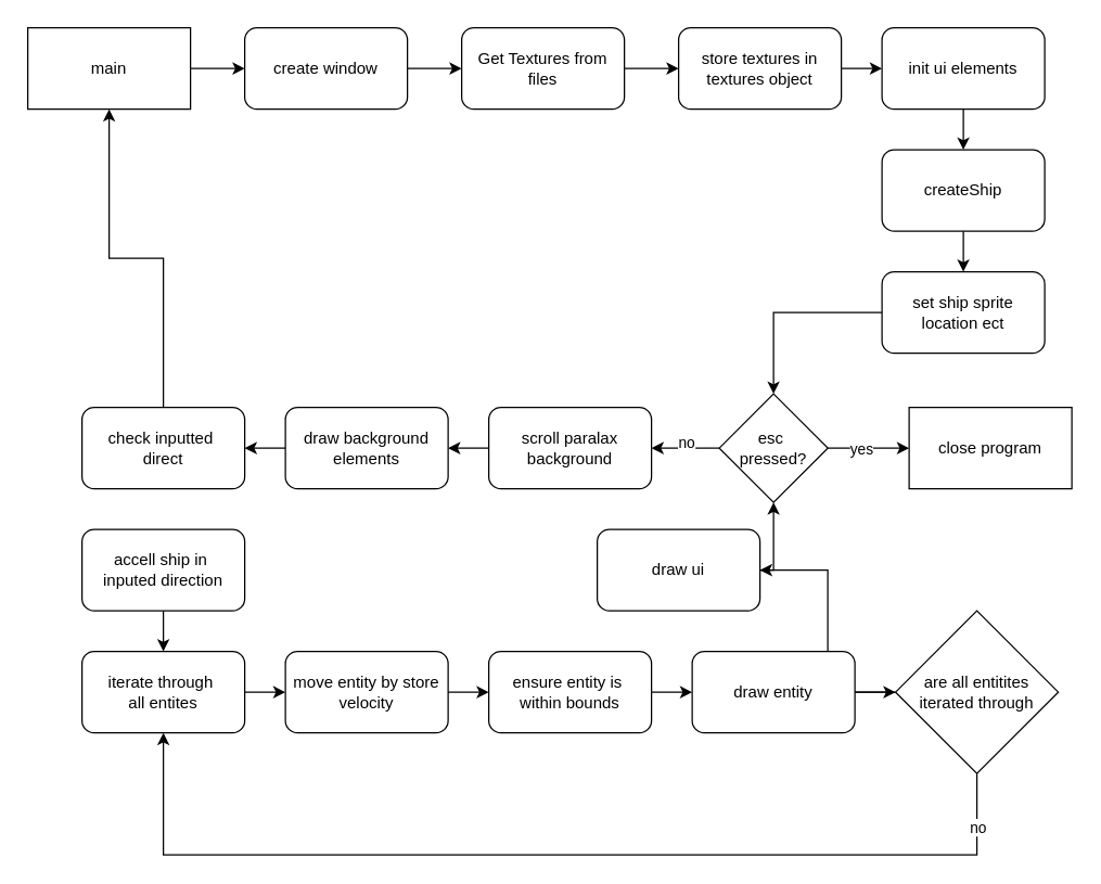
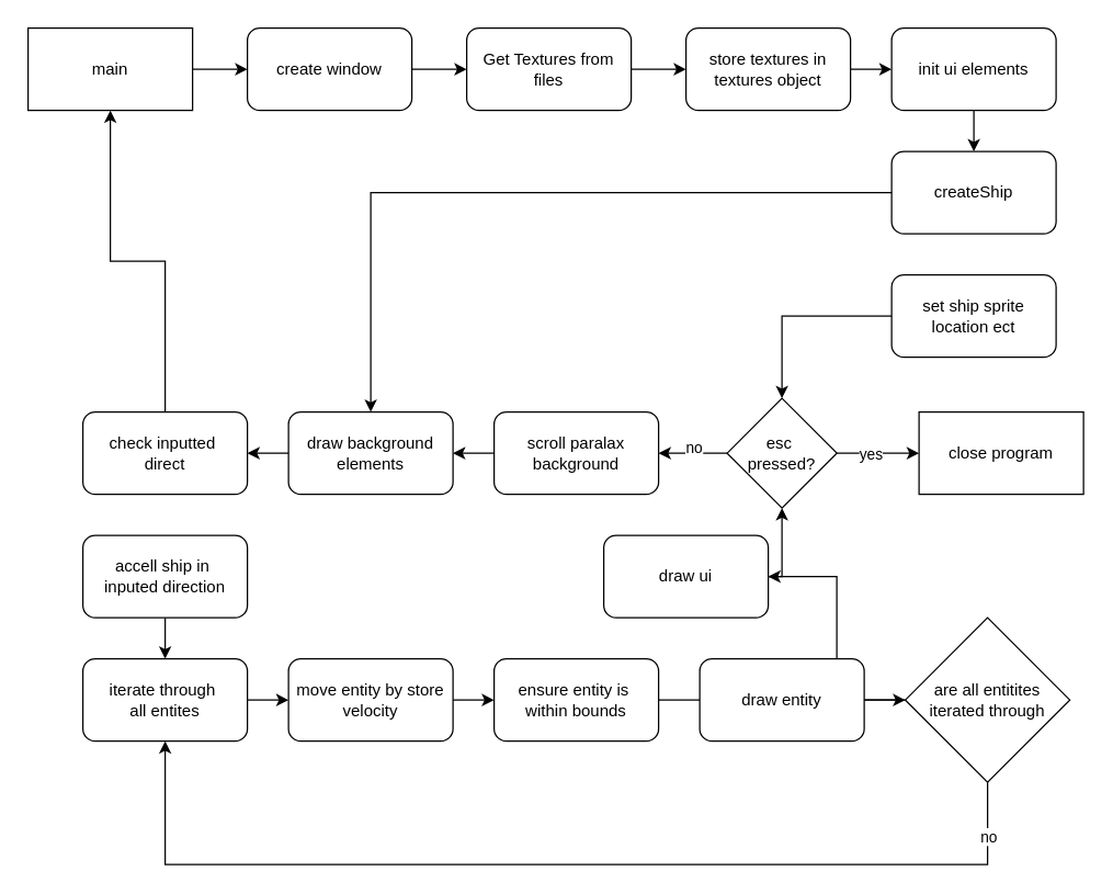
  <mxCell id="0" />
  <mxCell id="1" parent="0" />
  <mxCell id="2" value="" style="edgeStyle=orthogonalEdgeStyle;rounded=0;orthogonalLoop=1;jettySize=auto;html=1;" parent="1" source="3" target="5" edge="1"><mxGeometry relative="1" as="geometry" /></mxCell>
  <mxCell id="3" value="main" style="rounded=0;whiteSpace=wrap;html=1;" parent="1" vertex="1"><mxGeometry x="20" y="20" width="120" height="60" as="geometry" /></mxCell>
  <mxCell id="4" value="" style="edgeStyle=orthogonalEdgeStyle;rounded=0;orthogonalLoop=1;jettySize=auto;html=1;" parent="1" source="5" target="7" edge="1"><mxGeometry relative="1" as="geometry" /></mxCell>
  <mxCell id="5" value="create window" style="whiteSpace=wrap;html=1;rounded=1;" parent="1" vertex="1"><mxGeometry x="180" y="20" width="120" height="60" as="geometry" /></mxCell>
  <mxCell id="6" value="" style="edgeStyle=orthogonalEdgeStyle;rounded=0;orthogonalLoop=1;jettySize=auto;html=1;" parent="1" source="42" target="8" edge="1"><mxGeometry relative="1" as="geometry" /></mxCell>
  <mxCell id="7" value="Get Textures from files" style="whiteSpace=wrap;html=1;rounded=1;" parent="1" vertex="1"><mxGeometry x="340" y="20" width="120" height="60" as="geometry" /></mxCell>
  <mxCell id="8" value="createShip" style="whiteSpace=wrap;html=1;rounded=1;" parent="1" vertex="1"><mxGeometry x="650" y="110" width="120" height="60" as="geometry" /></mxCell>
  <mxCell id="9" value="" style="edgeStyle=orthogonalEdgeStyle;rounded=0;orthogonalLoop=1;jettySize=auto;html=1;" parent="1" source="25" target="14" edge="1"><mxGeometry relative="1" as="geometry"><mxPoint x="580" y="330" as="targetPoint" /><mxPoint x="580" y="270" as="sourcePoint" /></mxGeometry></mxCell>
  <mxCell id="10" value="" style="edgeStyle=orthogonalEdgeStyle;rounded=0;orthogonalLoop=1;jettySize=auto;html=1;" parent="1" source="14" target="15" edge="1"><mxGeometry relative="1" as="geometry" /></mxCell>
  <mxCell id="11" value="yes" style="edgeLabel;html=1;align=center;verticalAlign=middle;resizable=0;points=[];" parent="10" vertex="1" connectable="0"><mxGeometry x="-0.195" relative="1" as="geometry"><mxPoint as="offset" /></mxGeometry></mxCell>
  <mxCell id="12" style="edgeStyle=orthogonalEdgeStyle;rounded=0;orthogonalLoop=1;jettySize=auto;html=1;exitX=0;exitY=0.5;exitDx=0;exitDy=0;" parent="1" source="14" target="21" edge="1"><mxGeometry relative="1" as="geometry"><mxPoint x="570" y="440" as="targetPoint" /><mxPoint x="580" y="410" as="sourcePoint" /><Array as="points"><mxPoint x="510" y="330" /><mxPoint x="510" y="330" /></Array></mxGeometry></mxCell>
  <mxCell id="13" value="no" style="edgeLabel;html=1;align=center;verticalAlign=middle;resizable=0;points=[];" parent="12" vertex="1" connectable="0"><mxGeometry x="-0.011" relative="1" as="geometry"><mxPoint y="-5" as="offset" /></mxGeometry></mxCell>
  <mxCell id="14" value="&lt;div&gt;esc&amp;nbsp;&lt;/div&gt;&lt;div&gt;pressed?&lt;/div&gt;" style="rhombus;whiteSpace=wrap;html=1;" parent="1" vertex="1"><mxGeometry x="530" y="290" width="80" height="80" as="geometry" /></mxCell>
  <mxCell id="15" value="close program" style="rounded=0;whiteSpace=wrap;html=1;" parent="1" vertex="1"><mxGeometry x="670" y="300" width="120" height="60" as="geometry" /></mxCell>
  <mxCell id="16" value="" style="edgeStyle=orthogonalEdgeStyle;rounded=0;orthogonalLoop=1;jettySize=auto;html=1;" parent="1" source="17" target="3" edge="1"><mxGeometry relative="1" as="geometry" /></mxCell>
  <mxCell id="17" value="&lt;div&gt;check inputted&amp;nbsp;&lt;/div&gt;&lt;div&gt;direct&lt;/div&gt;" style="rounded=1;whiteSpace=wrap;html=1;" parent="1" vertex="1"><mxGeometry x="60" y="300" width="120" height="60" as="geometry" /></mxCell>
  <mxCell id="18" value="" style="edgeStyle=orthogonalEdgeStyle;rounded=0;orthogonalLoop=1;jettySize=auto;html=1;" parent="1" source="19" target="29" edge="1"><mxGeometry relative="1" as="geometry" /></mxCell>
  <mxCell id="19" value="&lt;div&gt;accell ship in&amp;nbsp;&lt;/div&gt;&lt;div&gt;inputed direction&lt;/div&gt;" style="whiteSpace=wrap;html=1;rounded=1;" parent="1" vertex="1"><mxGeometry x="60" y="390" width="120" height="60" as="geometry" /></mxCell>
  <mxCell id="20" style="edgeStyle=orthogonalEdgeStyle;rounded=0;orthogonalLoop=1;jettySize=auto;html=1;" parent="1" source="21" target="27" edge="1"><mxGeometry relative="1" as="geometry"><mxPoint x="450" y="430" as="targetPoint" /></mxGeometry></mxCell>
  <mxCell id="21" value="scroll paralax background" style="rounded=1;whiteSpace=wrap;html=1;" parent="1" vertex="1"><mxGeometry x="360" y="300" width="120" height="60" as="geometry" /></mxCell>
  <mxCell id="22" value="" style="edgeStyle=orthogonalEdgeStyle;rounded=0;orthogonalLoop=1;jettySize=auto;html=1;" parent="1" source="7" target="23" edge="1"><mxGeometry relative="1" as="geometry"><mxPoint x="460" y="50" as="sourcePoint" /><mxPoint x="570" y="180" as="targetPoint" /></mxGeometry></mxCell>
  <mxCell id="23" value="store textures in textures object" style="rounded=1;whiteSpace=wrap;html=1;" parent="1" vertex="1"><mxGeometry x="500" y="20" width="120" height="60" as="geometry" /></mxCell>
- <mxCell id="24" value="" style="edgeStyle=orthogonalEdgeStyle;rounded=0;orthogonalLoop=1;jettySize=auto;html=1;" parent="1" source="8" target="25" edge="1"><mxGeometry relative="1" as="geometry"><mxPoint x="570" y="430" as="targetPoint" /><mxPoint x="570" y="270" as="sourcePoint" /></mxGeometry></mxCell>
+ <mxCell id="24" value="" style="edgeStyle=orthogonalEdgeStyle;rounded=0;orthogonalLoop=1;jettySize=auto;html=1;" parent="1" source="8" target="27" edge="1"><mxGeometry relative="1" as="geometry"><mxPoint x="570" y="430" as="targetPoint" /><mxPoint x="570" y="270" as="sourcePoint" /></mxGeometry></mxCell>
  <mxCell id="25" value="set ship sprite location ect" style="rounded=1;whiteSpace=wrap;html=1;" parent="1" vertex="1"><mxGeometry x="650" y="200" width="120" height="60" as="geometry" /></mxCell>
  <mxCell id="26" style="edgeStyle=orthogonalEdgeStyle;rounded=0;orthogonalLoop=1;jettySize=auto;html=1;" parent="1" source="27" target="17" edge="1"><mxGeometry relative="1" as="geometry" /></mxCell>
  <mxCell id="27" value="draw background elements" style="rounded=1;whiteSpace=wrap;html=1;" parent="1" vertex="1"><mxGeometry x="210" y="300" width="120" height="60" as="geometry" /></mxCell>
  <mxCell id="28" value="" style="edgeStyle=orthogonalEdgeStyle;rounded=0;orthogonalLoop=1;jettySize=auto;html=1;" parent="1" source="29" target="31" edge="1"><mxGeometry relative="1" as="geometry" /></mxCell>
  <mxCell id="29" value="&lt;div&gt;iterate through&amp;nbsp;&lt;/div&gt;&lt;div&gt;all entites&lt;/div&gt;" style="whiteSpace=wrap;html=1;rounded=1;" parent="1" vertex="1"><mxGeometry x="60" y="480" width="120" height="60" as="geometry" /></mxCell>
- <mxCell id="30" style="edgeStyle=orthogonalEdgeStyle;rounded=0;orthogonalLoop=1;jettySize=auto;html=1;entryX=0;entryY=0.5;entryDx=0;entryDy=0;" parent="1" source="38" target="40" edge="1"><mxGeometry relative="1" as="geometry" /></mxCell>
+ <mxCell id="30" style="edgeStyle=orthogonalEdgeStyle;rounded=0;orthogonalLoop=1;jettySize=auto;html=1;entryX=0;entryY=0.5;entryDx=0;entryDy=0;endArrow=none;" parent="1" source="38" target="40" edge="1"><mxGeometry relative="1" as="geometry" /></mxCell>
  <mxCell id="31" value="move entity by store velocity" style="whiteSpace=wrap;html=1;rounded=1;" parent="1" vertex="1"><mxGeometry x="210" y="480" width="120" height="60" as="geometry" /></mxCell>
  <mxCell id="32" style="edgeStyle=orthogonalEdgeStyle;rounded=0;orthogonalLoop=1;jettySize=auto;html=1;entryX=0.5;entryY=1;entryDx=0;entryDy=0;" parent="1" source="36" target="29" edge="1"><mxGeometry relative="1" as="geometry"><Array as="points"><mxPoint x="720" y="630" /><mxPoint x="120" y="630" /></Array></mxGeometry></mxCell>
  <mxCell id="33" value="no" style="edgeLabel;html=1;align=center;verticalAlign=middle;resizable=0;points=[];" parent="32" vertex="1" connectable="0"><mxGeometry x="-0.872" y="-1" relative="1" as="geometry"><mxPoint x="1" y="-9" as="offset" /></mxGeometry></mxCell>
  <mxCell id="34" style="edgeStyle=orthogonalEdgeStyle;rounded=0;orthogonalLoop=1;jettySize=auto;html=1;entryX=1;entryY=0.5;entryDx=0;entryDy=0;" edge="1" parent="1" source="36" target="44"><mxGeometry relative="1" as="geometry" /></mxCell>
  <mxCell id="35" value="yes" style="edgeLabel;html=1;align=center;verticalAlign=middle;resizable=0;points=[];" vertex="1" connectable="0" parent="34"><mxGeometry x="-0.415" y="1" relative="1" as="geometry"><mxPoint x="1" as="offset" /></mxGeometry></mxCell>
  <mxCell id="36" value="are all entitites iterated through" style="rhombus;whiteSpace=wrap;html=1;" parent="1" vertex="1"><mxGeometry x="660" y="450" width="120" height="120" as="geometry" /></mxCell>
  <mxCell id="37" value="" style="edgeStyle=orthogonalEdgeStyle;rounded=0;orthogonalLoop=1;jettySize=auto;html=1;entryX=0;entryY=0.5;entryDx=0;entryDy=0;" parent="1" source="31" target="38" edge="1"><mxGeometry relative="1" as="geometry"><mxPoint x="330" y="510" as="sourcePoint" /><mxPoint x="470" y="510" as="targetPoint" /></mxGeometry></mxCell>
  <mxCell id="38" value="&lt;div&gt;ensure entity is&amp;nbsp;&lt;/div&gt;&lt;div&gt;within bounds&lt;/div&gt;" style="rounded=1;whiteSpace=wrap;html=1;" parent="1" vertex="1"><mxGeometry x="360" y="480" width="120" height="60" as="geometry" /></mxCell>
  <mxCell id="39" style="edgeStyle=orthogonalEdgeStyle;rounded=0;orthogonalLoop=1;jettySize=auto;html=1;entryX=0;entryY=0.5;entryDx=0;entryDy=0;" parent="1" source="40" target="36" edge="1"><mxGeometry relative="1" as="geometry" /></mxCell>
  <mxCell id="40" value="draw entity" style="rounded=1;whiteSpace=wrap;html=1;" parent="1" vertex="1"><mxGeometry x="510" y="480" width="120" height="60" as="geometry" /></mxCell>
  <mxCell id="41" value="" style="edgeStyle=orthogonalEdgeStyle;rounded=0;orthogonalLoop=1;jettySize=auto;html=1;" edge="1" parent="1" source="23" target="42"><mxGeometry relative="1" as="geometry"><mxPoint x="570" y="80" as="sourcePoint" /><mxPoint x="570" y="200" as="targetPoint" /></mxGeometry></mxCell>
  <mxCell id="42" value="init ui elements" style="rounded=1;whiteSpace=wrap;html=1;" vertex="1" parent="1"><mxGeometry x="650" y="20" width="120" height="60" as="geometry" /></mxCell>
  <mxCell id="43" style="edgeStyle=orthogonalEdgeStyle;rounded=0;orthogonalLoop=1;jettySize=auto;html=1;entryX=0.5;entryY=1;entryDx=0;entryDy=0;" edge="1" parent="1" source="44" target="14"><mxGeometry relative="1" as="geometry"><mxPoint x="560" y="390" as="targetPoint" /><Array as="points"><mxPoint x="570" y="420" /></Array></mxGeometry></mxCell>
  <mxCell id="44" value="draw ui" style="rounded=1;whiteSpace=wrap;html=1;" vertex="1" parent="1"><mxGeometry x="440" y="390" width="120" height="60" as="geometry" /></mxCell>
